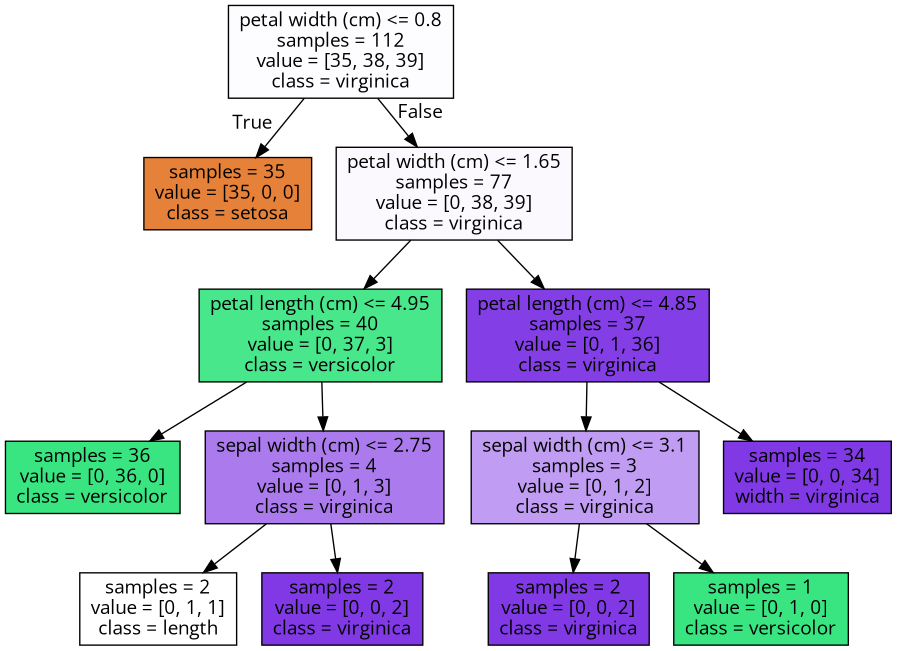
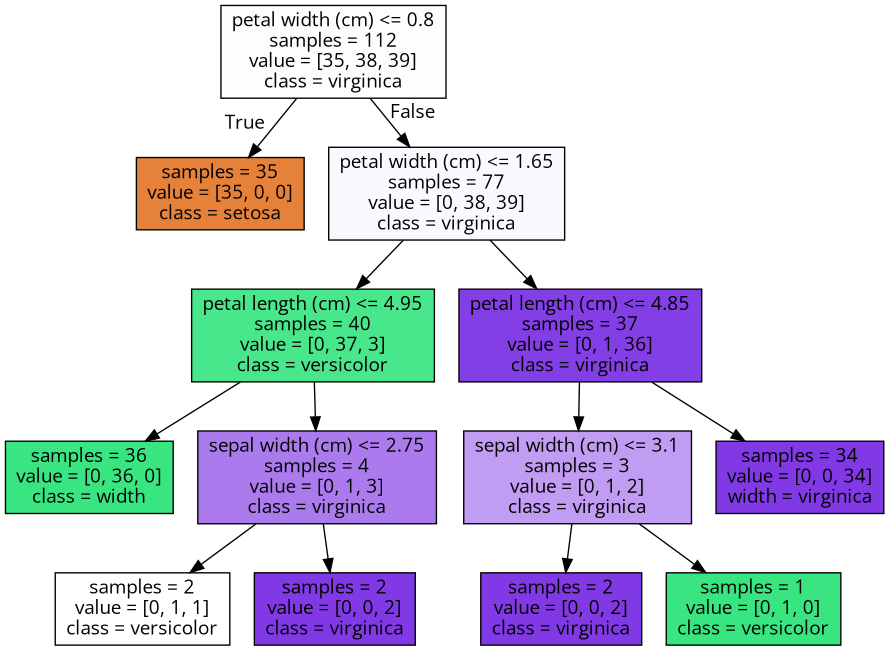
  digraph {
    fontname="Open Sans"
    node [color=black fillcolor="#8139e5ff" fontname="Open Sans" shape=box style=filled]
    edge [fontname="Open Sans"]
    n1 [fillcolor="#8139e503" label="petal width (cm) <= 0.8\nsamples = 112\nvalue = [35, 38, 39]\nclass = virginica"]
    n2 [fillcolor="#e58139ff" label="samples = 35\nvalue = [35, 0, 0]\nclass = setosa"]
    n3 [fillcolor="#8139e507" label="petal width (cm) <= 1.65\nsamples = 77\nvalue = [0, 38, 39]\nclass = virginica"]
    n4 [fillcolor="#39e581ea" label="petal length (cm) <= 4.95\nsamples = 40\nvalue = [0, 37, 3]\nclass = versicolor"]
    n5 [fillcolor="#8139e5f8" label="petal length (cm) <= 4.85\nsamples = 37\nvalue = [0, 1, 36]\nclass = virginica"]
-   n6 [fillcolor="#39e581ff" label="samples = 36\nvalue = [0, 36, 0]\nclass = versicolor"]
+   n6 [fillcolor="#39e581ff" label="samples = 36\nvalue = [0, 36, 0]\nclass = width"]
    n7 [fillcolor="#8139e5aa" label="sepal width (cm) <= 2.75\nsamples = 4\nvalue = [0, 1, 3]\nclass = virginica"]
    n8 [fillcolor="#8139e57f" label="sepal width (cm) <= 3.1\nsamples = 3\nvalue = [0, 1, 2]\nclass = virginica"]
    n9 [label="samples = 34\nvalue = [0, 0, 34]\nwidth = virginica"]
-   n10 [fillcolor="#39e58100" label="samples = 2\nvalue = [0, 1, 1]\nclass = length"]
+   n10 [fillcolor="#39e58100" label="samples = 2\nvalue = [0, 1, 1]\nclass = versicolor"]
    n11 [label="samples = 2\nvalue = [0, 0, 2]\nclass = virginica"]
    n12 [label="samples = 2\nvalue = [0, 0, 2]\nclass = virginica"]
    n13 [fillcolor="#39e581ff" label="samples = 1\nvalue = [0, 1, 0]\nclass = versicolor"]
    n1 -> n2 [headlabel=True labelangle=45 labeldistance=2.5]
    n1 -> n3 [headlabel=False labelangle=-45 labeldistance=2.5]
    n3 -> n4
    n3 -> n5
    n4 -> n6
    n4 -> n7
    n5 -> n8
    n5 -> n9
    n7 -> n10
    n7 -> n11
    n8 -> n12
    n8 -> n13
  }
